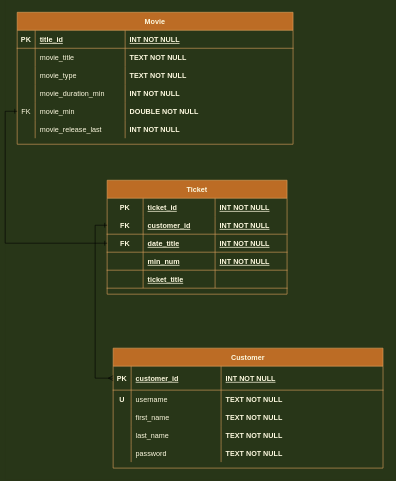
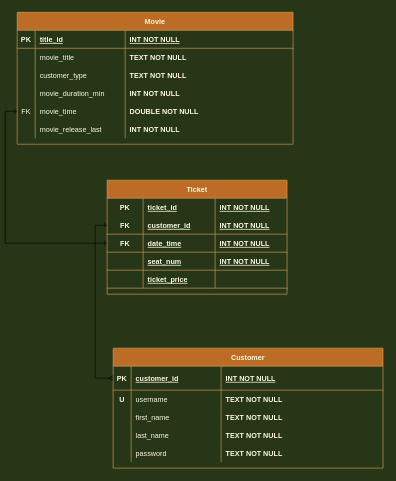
  <mxCell id="0" />
  <mxCell id="1" parent="0" />
  <mxCell id="2" value="Movie" style="shape=table;startSize=30;container=1;collapsible=1;childLayout=tableLayout;fixedRows=1;rowLines=0;fontStyle=1;align=center;resizeLast=1;fillColor=#BC6C25;strokeColor=#DDA15E;fontColor=#FEFAE0;" parent="1" vertex="1"><mxGeometry x="20" y="20" width="460" height="220" as="geometry" /></mxCell>
  <mxCell id="3" value="" style="shape=tableRow;horizontal=0;startSize=0;swimlaneHead=0;swimlaneBody=0;fillColor=none;collapsible=0;dropTarget=0;points=[[0,0.5],[1,0.5]];portConstraint=eastwest;top=0;left=0;right=0;bottom=1;strokeColor=#DDA15E;fontColor=#FEFAE0;" parent="2" vertex="1"><mxGeometry y="30" width="460" height="30" as="geometry" /></mxCell>
  <mxCell id="4" value="PK" style="shape=partialRectangle;connectable=0;fillColor=none;top=0;left=0;bottom=0;right=0;fontStyle=1;overflow=hidden;strokeColor=#DDA15E;fontColor=#FEFAE0;" parent="3" vertex="1"><mxGeometry width="30" height="30" as="geometry"><mxRectangle width="30" height="30" as="alternateBounds" /></mxGeometry></mxCell>
  <mxCell id="5" value="title_id" style="shape=partialRectangle;connectable=0;fillColor=none;top=0;left=0;bottom=0;right=0;align=left;spacingLeft=6;fontStyle=5;overflow=hidden;strokeColor=#DDA15E;fontColor=#FEFAE0;" parent="3" vertex="1"><mxGeometry x="30" width="150" height="30" as="geometry"><mxRectangle width="150" height="30" as="alternateBounds" /></mxGeometry></mxCell>
  <mxCell id="6" value="INT NOT NULL" style="shape=partialRectangle;connectable=0;fillColor=none;top=0;left=0;bottom=0;right=0;align=left;spacingLeft=6;fontStyle=5;overflow=hidden;strokeColor=#DDA15E;fontColor=#FEFAE0;" parent="3" vertex="1"><mxGeometry x="180" width="280" height="30" as="geometry"><mxRectangle width="280" height="30" as="alternateBounds" /></mxGeometry></mxCell>
  <mxCell id="7" value="" style="shape=tableRow;horizontal=0;startSize=0;swimlaneHead=0;swimlaneBody=0;fillColor=none;collapsible=0;dropTarget=0;points=[[0,0.5],[1,0.5]];portConstraint=eastwest;top=0;left=0;right=0;bottom=0;strokeColor=#DDA15E;fontColor=#FEFAE0;" parent="2" vertex="1"><mxGeometry y="60" width="460" height="30" as="geometry" /></mxCell>
  <mxCell id="8" value="" style="shape=partialRectangle;connectable=0;fillColor=none;top=0;left=0;bottom=0;right=0;editable=1;overflow=hidden;fontStyle=1;strokeColor=#DDA15E;fontColor=#FEFAE0;" parent="7" vertex="1"><mxGeometry width="30" height="30" as="geometry"><mxRectangle width="30" height="30" as="alternateBounds" /></mxGeometry></mxCell>
  <mxCell id="9" value="movie_title" style="shape=partialRectangle;connectable=0;fillColor=none;top=0;left=0;bottom=0;right=0;align=left;spacingLeft=6;overflow=hidden;strokeColor=#DDA15E;fontColor=#FEFAE0;" parent="7" vertex="1"><mxGeometry x="30" width="150" height="30" as="geometry"><mxRectangle width="150" height="30" as="alternateBounds" /></mxGeometry></mxCell>
  <mxCell id="10" value="TEXT NOT NULL" style="shape=partialRectangle;connectable=0;fillColor=none;top=0;left=0;bottom=0;right=0;align=left;spacingLeft=6;overflow=hidden;fontStyle=1;strokeColor=#DDA15E;fontColor=#FEFAE0;" parent="7" vertex="1"><mxGeometry x="180" width="280" height="30" as="geometry"><mxRectangle width="280" height="30" as="alternateBounds" /></mxGeometry></mxCell>
  <mxCell id="11" value="" style="shape=tableRow;horizontal=0;startSize=0;swimlaneHead=0;swimlaneBody=0;fillColor=none;collapsible=0;dropTarget=0;points=[[0,0.5],[1,0.5]];portConstraint=eastwest;top=0;left=0;right=0;bottom=0;strokeColor=#DDA15E;fontColor=#FEFAE0;" parent="2" vertex="1"><mxGeometry y="90" width="460" height="30" as="geometry" /></mxCell>
  <mxCell id="12" value="" style="shape=partialRectangle;connectable=0;fillColor=none;top=0;left=0;bottom=0;right=0;editable=1;overflow=hidden;strokeColor=#DDA15E;fontColor=#FEFAE0;" parent="11" vertex="1"><mxGeometry width="30" height="30" as="geometry"><mxRectangle width="30" height="30" as="alternateBounds" /></mxGeometry></mxCell>
- <mxCell id="13" value="movie_type" style="shape=partialRectangle;connectable=0;fillColor=none;top=0;left=0;bottom=0;right=0;align=left;spacingLeft=6;overflow=hidden;strokeColor=#DDA15E;fontColor=#FEFAE0;" parent="11" vertex="1"><mxGeometry x="30" width="150" height="30" as="geometry"><mxRectangle width="150" height="30" as="alternateBounds" /></mxGeometry></mxCell>
+ <mxCell id="13" value="customer_type" style="shape=partialRectangle;connectable=0;fillColor=none;top=0;left=0;bottom=0;right=0;align=left;spacingLeft=6;overflow=hidden;strokeColor=#DDA15E;fontColor=#FEFAE0;" parent="11" vertex="1"><mxGeometry x="30" width="150" height="30" as="geometry"><mxRectangle width="150" height="30" as="alternateBounds" /></mxGeometry></mxCell>
  <mxCell id="14" value="TEXT NOT NULL" style="shape=partialRectangle;connectable=0;fillColor=none;top=0;left=0;bottom=0;right=0;align=left;spacingLeft=6;overflow=hidden;fontStyle=1;strokeColor=#DDA15E;fontColor=#FEFAE0;" parent="11" vertex="1"><mxGeometry x="180" width="280" height="30" as="geometry"><mxRectangle width="280" height="30" as="alternateBounds" /></mxGeometry></mxCell>
  <mxCell id="15" value="" style="shape=tableRow;horizontal=0;startSize=0;swimlaneHead=0;swimlaneBody=0;fillColor=none;collapsible=0;dropTarget=0;points=[[0,0.5],[1,0.5]];portConstraint=eastwest;top=0;left=0;right=0;bottom=0;strokeColor=#DDA15E;fontColor=#FEFAE0;" parent="2" vertex="1"><mxGeometry y="120" width="460" height="30" as="geometry" /></mxCell>
  <mxCell id="16" value="" style="shape=partialRectangle;connectable=0;fillColor=none;top=0;left=0;bottom=0;right=0;editable=1;overflow=hidden;strokeColor=#DDA15E;fontColor=#FEFAE0;" parent="15" vertex="1"><mxGeometry width="30" height="30" as="geometry"><mxRectangle width="30" height="30" as="alternateBounds" /></mxGeometry></mxCell>
  <mxCell id="17" value="movie_duration_min" style="shape=partialRectangle;connectable=0;fillColor=none;top=0;left=0;bottom=0;right=0;align=left;spacingLeft=6;overflow=hidden;strokeColor=#DDA15E;fontColor=#FEFAE0;" parent="15" vertex="1"><mxGeometry x="30" width="150" height="30" as="geometry"><mxRectangle width="150" height="30" as="alternateBounds" /></mxGeometry></mxCell>
  <mxCell id="18" value="INT NOT NULL" style="shape=partialRectangle;connectable=0;fillColor=none;top=0;left=0;bottom=0;right=0;align=left;spacingLeft=6;overflow=hidden;fontStyle=1;strokeColor=#DDA15E;fontColor=#FEFAE0;" parent="15" vertex="1"><mxGeometry x="180" width="280" height="30" as="geometry"><mxRectangle width="280" height="30" as="alternateBounds" /></mxGeometry></mxCell>
  <mxCell id="19" style="shape=tableRow;horizontal=0;startSize=0;swimlaneHead=0;swimlaneBody=0;fillColor=none;collapsible=0;dropTarget=0;points=[[0,0.5],[1,0.5]];portConstraint=eastwest;top=0;left=0;right=0;bottom=0;strokeColor=#DDA15E;fontColor=#FEFAE0;" parent="2" vertex="1"><mxGeometry y="150" width="460" height="30" as="geometry" /></mxCell>
  <mxCell id="20" value="FK" style="shape=partialRectangle;connectable=0;fillColor=none;top=0;left=0;bottom=0;right=0;editable=1;overflow=hidden;strokeColor=#DDA15E;fontColor=#FEFAE0;" parent="19" vertex="1"><mxGeometry width="30" height="30" as="geometry"><mxRectangle width="30" height="30" as="alternateBounds" /></mxGeometry></mxCell>
- <mxCell id="21" value="movie_min" style="shape=partialRectangle;connectable=0;fillColor=none;top=0;left=0;bottom=0;right=0;align=left;spacingLeft=6;overflow=hidden;strokeColor=#DDA15E;fontColor=#FEFAE0;" parent="19" vertex="1"><mxGeometry x="30" width="150" height="30" as="geometry"><mxRectangle width="150" height="30" as="alternateBounds" /></mxGeometry></mxCell>
+ <mxCell id="21" value="movie_time" style="shape=partialRectangle;connectable=0;fillColor=none;top=0;left=0;bottom=0;right=0;align=left;spacingLeft=6;overflow=hidden;strokeColor=#DDA15E;fontColor=#FEFAE0;" parent="19" vertex="1"><mxGeometry x="30" width="150" height="30" as="geometry"><mxRectangle width="150" height="30" as="alternateBounds" /></mxGeometry></mxCell>
  <mxCell id="22" value="DOUBLE NOT NULL" style="shape=partialRectangle;connectable=0;fillColor=none;top=0;left=0;bottom=0;right=0;align=left;spacingLeft=6;overflow=hidden;fontStyle=1;strokeColor=#DDA15E;fontColor=#FEFAE0;" parent="19" vertex="1"><mxGeometry x="180" width="280" height="30" as="geometry"><mxRectangle width="280" height="30" as="alternateBounds" /></mxGeometry></mxCell>
  <mxCell id="23" style="shape=tableRow;horizontal=0;startSize=0;swimlaneHead=0;swimlaneBody=0;fillColor=none;collapsible=0;dropTarget=0;points=[[0,0.5],[1,0.5]];portConstraint=eastwest;top=0;left=0;right=0;bottom=0;strokeColor=#DDA15E;fontColor=#FEFAE0;" parent="2" vertex="1"><mxGeometry y="180" width="460" height="30" as="geometry" /></mxCell>
  <mxCell id="24" style="shape=partialRectangle;connectable=0;fillColor=none;top=0;left=0;bottom=0;right=0;editable=1;overflow=hidden;strokeColor=#DDA15E;fontColor=#FEFAE0;" parent="23" vertex="1"><mxGeometry width="30" height="30" as="geometry"><mxRectangle width="30" height="30" as="alternateBounds" /></mxGeometry></mxCell>
  <mxCell id="25" value="movie_release_last" style="shape=partialRectangle;connectable=0;fillColor=none;top=0;left=0;bottom=0;right=0;align=left;spacingLeft=6;overflow=hidden;strokeColor=#DDA15E;fontColor=#FEFAE0;" parent="23" vertex="1"><mxGeometry x="30" width="150" height="30" as="geometry"><mxRectangle width="150" height="30" as="alternateBounds" /></mxGeometry></mxCell>
  <mxCell id="26" value="INT NOT NULL" style="shape=partialRectangle;connectable=0;fillColor=none;top=0;left=0;bottom=0;right=0;align=left;spacingLeft=6;overflow=hidden;fontStyle=1;strokeColor=#DDA15E;fontColor=#FEFAE0;" parent="23" vertex="1"><mxGeometry x="180" width="280" height="30" as="geometry"><mxRectangle width="280" height="30" as="alternateBounds" /></mxGeometry></mxCell>
  <mxCell id="27" value="Ticket" style="shape=table;startSize=30;container=1;collapsible=1;childLayout=tableLayout;fixedRows=1;rowLines=0;fontStyle=1;align=center;resizeLast=1;fillColor=#BC6C25;strokeColor=#DDA15E;fontColor=#FEFAE0;" parent="1" vertex="1"><mxGeometry x="170" y="300" width="300" height="190" as="geometry" /></mxCell>
  <mxCell id="28" value="" style="shape=tableRow;horizontal=0;startSize=0;swimlaneHead=0;swimlaneBody=0;fillColor=none;collapsible=0;dropTarget=0;points=[[0,0.5],[1,0.5]];portConstraint=eastwest;top=0;left=0;right=0;bottom=0;strokeColor=#DDA15E;fontColor=#FEFAE0;" parent="27" vertex="1"><mxGeometry y="30" width="300" height="30" as="geometry" /></mxCell>
  <mxCell id="29" value="PK" style="shape=partialRectangle;connectable=0;fillColor=none;top=0;left=0;bottom=0;right=0;fontStyle=1;overflow=hidden;strokeColor=#DDA15E;fontColor=#FEFAE0;" parent="28" vertex="1"><mxGeometry width="60" height="30" as="geometry"><mxRectangle width="60" height="30" as="alternateBounds" /></mxGeometry></mxCell>
  <mxCell id="30" value="ticket_id" style="shape=partialRectangle;connectable=0;fillColor=none;top=0;left=0;bottom=0;right=0;align=left;spacingLeft=6;fontStyle=5;overflow=hidden;strokeColor=#DDA15E;fontColor=#FEFAE0;" parent="28" vertex="1"><mxGeometry x="60" width="120" height="30" as="geometry"><mxRectangle width="120" height="30" as="alternateBounds" /></mxGeometry></mxCell>
  <mxCell id="31" value="INT NOT NULL" style="shape=partialRectangle;connectable=0;fillColor=none;top=0;left=0;bottom=0;right=0;align=left;spacingLeft=6;fontStyle=5;overflow=hidden;strokeColor=#DDA15E;fontColor=#FEFAE0;" parent="28" vertex="1"><mxGeometry x="180" width="120" height="30" as="geometry"><mxRectangle width="120" height="30" as="alternateBounds" /></mxGeometry></mxCell>
  <mxCell id="32" style="shape=tableRow;horizontal=0;startSize=0;swimlaneHead=0;swimlaneBody=0;fillColor=none;collapsible=0;dropTarget=0;points=[[0,0.5],[1,0.5]];portConstraint=eastwest;top=0;left=0;right=0;bottom=1;strokeColor=#DDA15E;fontColor=#FEFAE0;" vertex="1" parent="27"><mxGeometry y="60" width="300" height="30" as="geometry" /></mxCell>
  <mxCell id="33" value="FK" style="shape=partialRectangle;connectable=0;fillColor=none;top=0;left=0;bottom=0;right=0;fontStyle=1;overflow=hidden;strokeColor=#DDA15E;fontColor=#FEFAE0;" vertex="1" parent="32"><mxGeometry width="60" height="30" as="geometry"><mxRectangle width="60" height="30" as="alternateBounds" /></mxGeometry></mxCell>
  <mxCell id="34" value="customer_id" style="shape=partialRectangle;connectable=0;fillColor=none;top=0;left=0;bottom=0;right=0;align=left;spacingLeft=6;fontStyle=5;overflow=hidden;strokeColor=#DDA15E;fontColor=#FEFAE0;" vertex="1" parent="32"><mxGeometry x="60" width="120" height="30" as="geometry"><mxRectangle width="120" height="30" as="alternateBounds" /></mxGeometry></mxCell>
  <mxCell id="35" value="INT NOT NULL" style="shape=partialRectangle;connectable=0;fillColor=none;top=0;left=0;bottom=0;right=0;align=left;spacingLeft=6;fontStyle=5;overflow=hidden;strokeColor=#DDA15E;fontColor=#FEFAE0;" vertex="1" parent="32"><mxGeometry x="180" width="120" height="30" as="geometry"><mxRectangle width="120" height="30" as="alternateBounds" /></mxGeometry></mxCell>
  <mxCell id="36" style="shape=tableRow;horizontal=0;startSize=0;swimlaneHead=0;swimlaneBody=0;fillColor=none;collapsible=0;dropTarget=0;points=[[0,0.5],[1,0.5]];portConstraint=eastwest;top=0;left=0;right=0;bottom=1;strokeColor=#DDA15E;fontColor=#FEFAE0;" vertex="1" parent="27"><mxGeometry y="90" width="300" height="30" as="geometry" /></mxCell>
  <mxCell id="37" value="FK" style="shape=partialRectangle;connectable=0;fillColor=none;top=0;left=0;bottom=0;right=0;fontStyle=1;overflow=hidden;strokeColor=#DDA15E;fontColor=#FEFAE0;" vertex="1" parent="36"><mxGeometry width="60" height="30" as="geometry"><mxRectangle width="60" height="30" as="alternateBounds" /></mxGeometry></mxCell>
- <mxCell id="38" value="date_title" style="shape=partialRectangle;connectable=0;fillColor=none;top=0;left=0;bottom=0;right=0;align=left;spacingLeft=6;fontStyle=5;overflow=hidden;strokeColor=#DDA15E;fontColor=#FEFAE0;" vertex="1" parent="36"><mxGeometry x="60" width="120" height="30" as="geometry"><mxRectangle width="120" height="30" as="alternateBounds" /></mxGeometry></mxCell>
+ <mxCell id="38" value="date_time" style="shape=partialRectangle;connectable=0;fillColor=none;top=0;left=0;bottom=0;right=0;align=left;spacingLeft=6;fontStyle=5;overflow=hidden;strokeColor=#DDA15E;fontColor=#FEFAE0;" vertex="1" parent="36"><mxGeometry x="60" width="120" height="30" as="geometry"><mxRectangle width="120" height="30" as="alternateBounds" /></mxGeometry></mxCell>
  <mxCell id="39" value="INT NOT NULL" style="shape=partialRectangle;connectable=0;fillColor=none;top=0;left=0;bottom=0;right=0;align=left;spacingLeft=6;fontStyle=5;overflow=hidden;strokeColor=#DDA15E;fontColor=#FEFAE0;" vertex="1" parent="36"><mxGeometry x="180" width="120" height="30" as="geometry"><mxRectangle width="120" height="30" as="alternateBounds" /></mxGeometry></mxCell>
  <mxCell id="40" value="" style="shape=tableRow;horizontal=0;startSize=0;swimlaneHead=0;swimlaneBody=0;fillColor=none;collapsible=0;dropTarget=0;points=[[0,0.5],[1,0.5]];portConstraint=eastwest;top=0;left=0;right=0;bottom=1;strokeColor=#DDA15E;fontColor=#FEFAE0;" parent="27" vertex="1"><mxGeometry y="120" width="300" height="30" as="geometry" /></mxCell>
  <mxCell id="41" value="" style="shape=partialRectangle;connectable=0;fillColor=none;top=0;left=0;bottom=0;right=0;fontStyle=1;overflow=hidden;strokeColor=#DDA15E;fontColor=#FEFAE0;" parent="40" vertex="1"><mxGeometry width="60" height="30" as="geometry"><mxRectangle width="60" height="30" as="alternateBounds" /></mxGeometry></mxCell>
- <mxCell id="42" value="min_num" style="shape=partialRectangle;connectable=0;fillColor=none;top=0;left=0;bottom=0;right=0;align=left;spacingLeft=6;fontStyle=5;overflow=hidden;strokeColor=#DDA15E;fontColor=#FEFAE0;" parent="40" vertex="1"><mxGeometry x="60" width="120" height="30" as="geometry"><mxRectangle width="120" height="30" as="alternateBounds" /></mxGeometry></mxCell>
+ <mxCell id="42" value="seat_num" style="shape=partialRectangle;connectable=0;fillColor=none;top=0;left=0;bottom=0;right=0;align=left;spacingLeft=6;fontStyle=5;overflow=hidden;strokeColor=#DDA15E;fontColor=#FEFAE0;" parent="40" vertex="1"><mxGeometry x="60" width="120" height="30" as="geometry"><mxRectangle width="120" height="30" as="alternateBounds" /></mxGeometry></mxCell>
  <mxCell id="43" value="INT NOT NULL" style="shape=partialRectangle;connectable=0;fillColor=none;top=0;left=0;bottom=0;right=0;align=left;spacingLeft=6;fontStyle=5;overflow=hidden;strokeColor=#DDA15E;fontColor=#FEFAE0;" parent="40" vertex="1"><mxGeometry x="180" width="120" height="30" as="geometry"><mxRectangle width="120" height="30" as="alternateBounds" /></mxGeometry></mxCell>
  <mxCell id="44" style="shape=tableRow;horizontal=0;startSize=0;swimlaneHead=0;swimlaneBody=0;fillColor=none;collapsible=0;dropTarget=0;points=[[0,0.5],[1,0.5]];portConstraint=eastwest;top=0;left=0;right=0;bottom=1;strokeColor=#DDA15E;fontColor=#FEFAE0;" vertex="1" parent="27"><mxGeometry y="150" width="300" height="30" as="geometry" /></mxCell>
  <mxCell id="45" style="shape=partialRectangle;connectable=0;fillColor=none;top=0;left=0;bottom=0;right=0;fontStyle=1;overflow=hidden;strokeColor=#DDA15E;fontColor=#FEFAE0;" vertex="1" parent="44"><mxGeometry width="60" height="30" as="geometry"><mxRectangle width="60" height="30" as="alternateBounds" /></mxGeometry></mxCell>
- <mxCell id="46" value="ticket_title" style="shape=partialRectangle;connectable=0;fillColor=none;top=0;left=0;bottom=0;right=0;align=left;spacingLeft=6;fontStyle=5;overflow=hidden;strokeColor=#DDA15E;fontColor=#FEFAE0;" vertex="1" parent="44"><mxGeometry x="60" width="120" height="30" as="geometry"><mxRectangle width="120" height="30" as="alternateBounds" /></mxGeometry></mxCell>
+ <mxCell id="46" value="ticket_price" style="shape=partialRectangle;connectable=0;fillColor=none;top=0;left=0;bottom=0;right=0;align=left;spacingLeft=6;fontStyle=5;overflow=hidden;strokeColor=#DDA15E;fontColor=#FEFAE0;" vertex="1" parent="44"><mxGeometry x="60" width="120" height="30" as="geometry"><mxRectangle width="120" height="30" as="alternateBounds" /></mxGeometry></mxCell>
  <mxCell id="47" style="shape=partialRectangle;connectable=0;fillColor=none;top=0;left=0;bottom=0;right=0;align=left;spacingLeft=6;fontStyle=5;overflow=hidden;strokeColor=#DDA15E;fontColor=#FEFAE0;" vertex="1" parent="44"><mxGeometry x="180" width="120" height="30" as="geometry"><mxRectangle width="120" height="30" as="alternateBounds" /></mxGeometry></mxCell>
  <mxCell id="48" value="Customer" style="shape=table;startSize=30;container=1;collapsible=1;childLayout=tableLayout;fixedRows=1;rowLines=0;fontStyle=1;align=center;resizeLast=1;fillColor=#BC6C25;strokeColor=#DDA15E;fontColor=#FEFAE0;" parent="1" vertex="1"><mxGeometry x="180" y="580" width="450" height="200" as="geometry" /></mxCell>
  <mxCell id="49" value="" style="shape=tableRow;horizontal=0;startSize=0;swimlaneHead=0;swimlaneBody=0;fillColor=none;collapsible=0;dropTarget=0;points=[[0,0.5],[1,0.5]];portConstraint=eastwest;top=0;left=0;right=0;bottom=1;strokeColor=#DDA15E;fontColor=#FEFAE0;" parent="48" vertex="1"><mxGeometry y="30" width="450" height="40" as="geometry" /></mxCell>
  <mxCell id="50" value="PK" style="shape=partialRectangle;connectable=0;fillColor=none;top=0;left=0;bottom=0;right=0;fontStyle=1;overflow=hidden;strokeColor=#DDA15E;fontColor=#FEFAE0;" parent="49" vertex="1"><mxGeometry width="30" height="40" as="geometry"><mxRectangle width="30" height="40" as="alternateBounds" /></mxGeometry></mxCell>
  <mxCell id="51" value="customer_id" style="shape=partialRectangle;connectable=0;fillColor=none;top=0;left=0;bottom=0;right=0;align=left;spacingLeft=6;fontStyle=5;overflow=hidden;strokeColor=#DDA15E;fontColor=#FEFAE0;" parent="49" vertex="1"><mxGeometry x="30" width="150" height="40" as="geometry"><mxRectangle width="150" height="40" as="alternateBounds" /></mxGeometry></mxCell>
  <mxCell id="52" value="INT NOT NULL" style="shape=partialRectangle;connectable=0;fillColor=none;top=0;left=0;bottom=0;right=0;align=left;spacingLeft=6;fontStyle=5;overflow=hidden;strokeColor=#DDA15E;fontColor=#FEFAE0;" parent="49" vertex="1"><mxGeometry x="180" width="270" height="40" as="geometry"><mxRectangle width="270" height="40" as="alternateBounds" /></mxGeometry></mxCell>
  <mxCell id="53" style="shape=tableRow;horizontal=0;startSize=0;swimlaneHead=0;swimlaneBody=0;fillColor=none;collapsible=0;dropTarget=0;points=[[0,0.5],[1,0.5]];portConstraint=eastwest;top=0;left=0;right=0;bottom=0;strokeColor=#DDA15E;fontColor=#FEFAE0;" parent="48" vertex="1"><mxGeometry y="70" width="450" height="30" as="geometry" /></mxCell>
  <mxCell id="54" value="U" style="shape=partialRectangle;connectable=0;fillColor=none;top=0;left=0;bottom=0;right=0;editable=1;overflow=hidden;fontStyle=1;strokeColor=#DDA15E;fontColor=#FEFAE0;" parent="53" vertex="1"><mxGeometry width="30" height="30" as="geometry"><mxRectangle width="30" height="30" as="alternateBounds" /></mxGeometry></mxCell>
  <mxCell id="55" value="username" style="shape=partialRectangle;connectable=0;fillColor=none;top=0;left=0;bottom=0;right=0;align=left;spacingLeft=6;overflow=hidden;strokeColor=#DDA15E;fontColor=#FEFAE0;" parent="53" vertex="1"><mxGeometry x="30" width="150" height="30" as="geometry"><mxRectangle width="150" height="30" as="alternateBounds" /></mxGeometry></mxCell>
  <mxCell id="56" value="TEXT NOT NULL" style="shape=partialRectangle;connectable=0;fillColor=none;top=0;left=0;bottom=0;right=0;align=left;spacingLeft=6;overflow=hidden;fontStyle=1;strokeColor=#DDA15E;fontColor=#FEFAE0;" parent="53" vertex="1"><mxGeometry x="180" width="270" height="30" as="geometry"><mxRectangle width="270" height="30" as="alternateBounds" /></mxGeometry></mxCell>
  <mxCell id="57" value="" style="shape=tableRow;horizontal=0;startSize=0;swimlaneHead=0;swimlaneBody=0;fillColor=none;collapsible=0;dropTarget=0;points=[[0,0.5],[1,0.5]];portConstraint=eastwest;top=0;left=0;right=0;bottom=0;strokeColor=#DDA15E;fontColor=#FEFAE0;" parent="48" vertex="1"><mxGeometry y="100" width="450" height="30" as="geometry" /></mxCell>
  <mxCell id="58" value="" style="shape=partialRectangle;connectable=0;fillColor=none;top=0;left=0;bottom=0;right=0;editable=1;overflow=hidden;strokeColor=#DDA15E;fontColor=#FEFAE0;" parent="57" vertex="1"><mxGeometry width="30" height="30" as="geometry"><mxRectangle width="30" height="30" as="alternateBounds" /></mxGeometry></mxCell>
  <mxCell id="59" value="first_name" style="shape=partialRectangle;connectable=0;fillColor=none;top=0;left=0;bottom=0;right=0;align=left;spacingLeft=6;overflow=hidden;strokeColor=#DDA15E;fontColor=#FEFAE0;" parent="57" vertex="1"><mxGeometry x="30" width="150" height="30" as="geometry"><mxRectangle width="150" height="30" as="alternateBounds" /></mxGeometry></mxCell>
  <mxCell id="60" value="TEXT NOT NULL" style="shape=partialRectangle;connectable=0;fillColor=none;top=0;left=0;bottom=0;right=0;align=left;spacingLeft=6;overflow=hidden;fontStyle=1;strokeColor=#DDA15E;fontColor=#FEFAE0;" parent="57" vertex="1"><mxGeometry x="180" width="270" height="30" as="geometry"><mxRectangle width="270" height="30" as="alternateBounds" /></mxGeometry></mxCell>
  <mxCell id="61" value="" style="shape=tableRow;horizontal=0;startSize=0;swimlaneHead=0;swimlaneBody=0;fillColor=none;collapsible=0;dropTarget=0;points=[[0,0.5],[1,0.5]];portConstraint=eastwest;top=0;left=0;right=0;bottom=0;strokeColor=#DDA15E;fontColor=#FEFAE0;" parent="48" vertex="1"><mxGeometry y="130" width="450" height="30" as="geometry" /></mxCell>
  <mxCell id="62" value="" style="shape=partialRectangle;connectable=0;fillColor=none;top=0;left=0;bottom=0;right=0;editable=1;overflow=hidden;strokeColor=#DDA15E;fontColor=#FEFAE0;" parent="61" vertex="1"><mxGeometry width="30" height="30" as="geometry"><mxRectangle width="30" height="30" as="alternateBounds" /></mxGeometry></mxCell>
  <mxCell id="63" value="last_name" style="shape=partialRectangle;connectable=0;fillColor=none;top=0;left=0;bottom=0;right=0;align=left;spacingLeft=6;overflow=hidden;strokeColor=#DDA15E;fontColor=#FEFAE0;" parent="61" vertex="1"><mxGeometry x="30" width="150" height="30" as="geometry"><mxRectangle width="150" height="30" as="alternateBounds" /></mxGeometry></mxCell>
  <mxCell id="64" value="TEXT NOT NULL" style="shape=partialRectangle;connectable=0;fillColor=none;top=0;left=0;bottom=0;right=0;align=left;spacingLeft=6;overflow=hidden;fontStyle=1;strokeColor=#DDA15E;fontColor=#FEFAE0;" parent="61" vertex="1"><mxGeometry x="180" width="270" height="30" as="geometry"><mxRectangle width="270" height="30" as="alternateBounds" /></mxGeometry></mxCell>
  <mxCell id="65" style="shape=tableRow;horizontal=0;startSize=0;swimlaneHead=0;swimlaneBody=0;fillColor=none;collapsible=0;dropTarget=0;points=[[0,0.5],[1,0.5]];portConstraint=eastwest;top=0;left=0;right=0;bottom=0;strokeColor=#DDA15E;fontColor=#FEFAE0;" parent="48" vertex="1"><mxGeometry y="160" width="450" height="30" as="geometry" /></mxCell>
  <mxCell id="66" style="shape=partialRectangle;connectable=0;fillColor=none;top=0;left=0;bottom=0;right=0;editable=1;overflow=hidden;strokeColor=#DDA15E;fontColor=#FEFAE0;" parent="65" vertex="1"><mxGeometry width="30" height="30" as="geometry"><mxRectangle width="30" height="30" as="alternateBounds" /></mxGeometry></mxCell>
  <mxCell id="67" value="password" style="shape=partialRectangle;connectable=0;fillColor=none;top=0;left=0;bottom=0;right=0;align=left;spacingLeft=6;overflow=hidden;strokeColor=#DDA15E;fontColor=#FEFAE0;" parent="65" vertex="1"><mxGeometry x="30" width="150" height="30" as="geometry"><mxRectangle width="150" height="30" as="alternateBounds" /></mxGeometry></mxCell>
  <mxCell id="68" value="TEXT NOT NULL" style="shape=partialRectangle;connectable=0;fillColor=none;top=0;left=0;bottom=0;right=0;align=left;spacingLeft=6;overflow=hidden;fontStyle=1;strokeColor=#DDA15E;fontColor=#FEFAE0;" parent="65" vertex="1"><mxGeometry x="180" width="270" height="30" as="geometry"><mxRectangle width="270" height="30" as="alternateBounds" /></mxGeometry></mxCell>
  <mxCell id="69" style="edgeStyle=orthogonalEdgeStyle;rounded=0;orthogonalLoop=1;jettySize=auto;html=1;exitX=0;exitY=0.5;exitDx=0;exitDy=0;entryX=0;entryY=0.5;entryDx=0;entryDy=0;startArrow=ERmany;startFill=0;endArrow=ERone;endFill=0;" edge="1" parent="1" source="49" target="32"><mxGeometry relative="1" as="geometry" /></mxCell>
  <mxCell id="70" style="edgeStyle=orthogonalEdgeStyle;rounded=0;orthogonalLoop=1;jettySize=auto;html=1;exitX=0;exitY=0.5;exitDx=0;exitDy=0;entryX=0;entryY=0.75;entryDx=0;entryDy=0;startArrow=ERone;startFill=0;endArrow=ERone;endFill=0;" edge="1" parent="1" source="36" target="2"><mxGeometry relative="1" as="geometry" /></mxCell>
